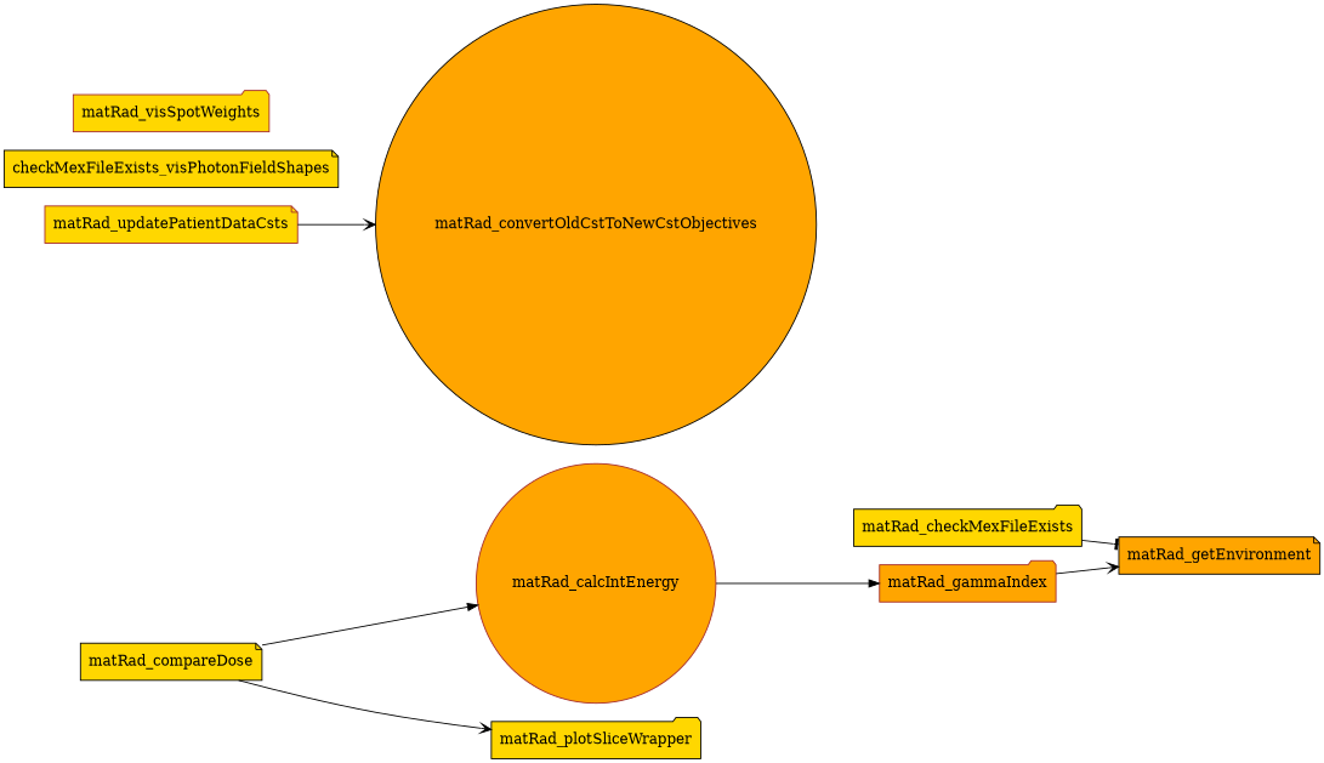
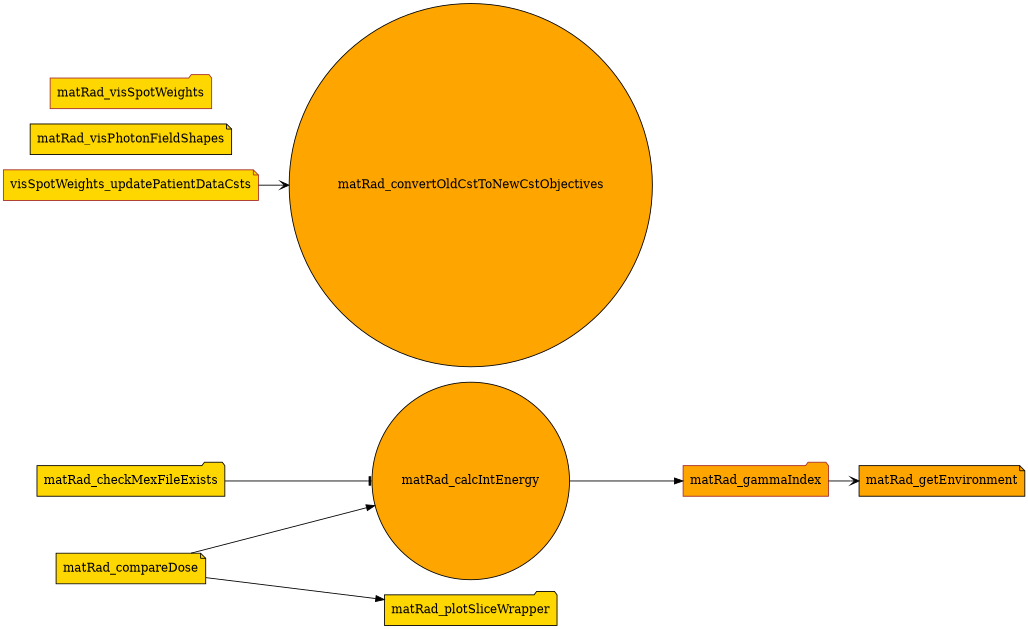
  digraph {
    rankdir=LR
    node [color=black fillcolor=gold shape=folder style=filled]
    edge [arrowhead=vee]
    matRad_checkMexFileExists
    matRad_getEnvironment [fillcolor=orange shape=note]
-   matRad_calcIntEnergy [color=brown fillcolor=orange shape=circle]
+   matRad_calcIntEnergy [fillcolor=orange shape=circle]
    matRad_compareDose [shape=note]
    matRad_plotSliceWrapper
    matRad_gammaIndex [color=brown fillcolor=orange]
-   matRad_updatePatientDataCsts [color=brown shape=note]
+   matRad_updatePatientDataCsts [color=brown shape=note label=visSpotWeights_updatePatientDataCsts]
    matRad_convertOldCstToNewCstObjectives [fillcolor=orange shape=circle]
-   matRad_visPhotonFieldShapes [shape=note label=checkMexFileExists_visPhotonFieldShapes]
+   matRad_visPhotonFieldShapes [shape=note]
    matRad_visSpotWeights [color=brown]
-   matRad_checkMexFileExists -> matRad_getEnvironment [arrowhead=tee]
+   matRad_checkMexFileExists -> matRad_calcIntEnergy [arrowhead=tee]
    matRad_calcIntEnergy -> matRad_gammaIndex [arrowhead=normal]
    matRad_compareDose -> matRad_calcIntEnergy [arrowhead=normal]
-   matRad_compareDose -> matRad_plotSliceWrapper
+   matRad_compareDose -> matRad_plotSliceWrapper [arrowhead=normal]
    matRad_gammaIndex -> matRad_getEnvironment
    matRad_updatePatientDataCsts -> matRad_convertOldCstToNewCstObjectives
  }
